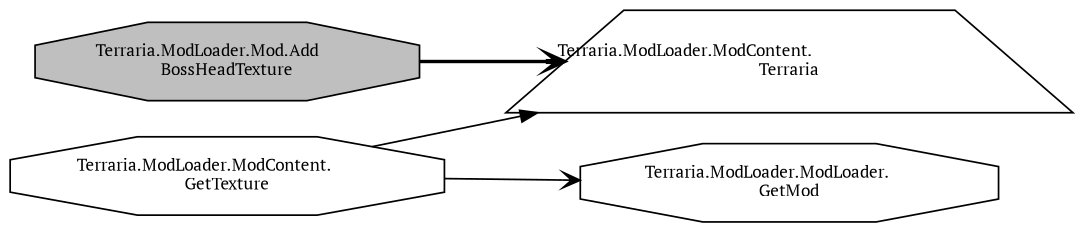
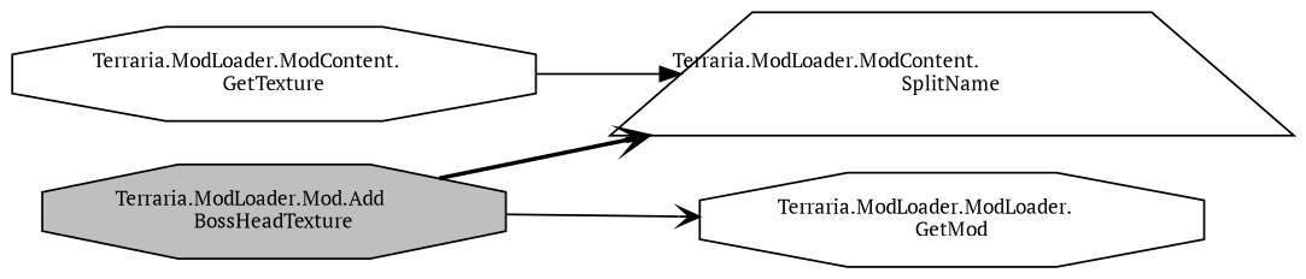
  digraph {
    fontname="PT Serif"
    rankdir=LR
    node [color=black fillcolor=white fontname="PT Serif" fontsize=10 shape=octagon style=filled]
    edge [arrowhead=vee color=black fontname="PT Serif" fontsize=10 labelfontname=Helvetica labelfontsize=10 style=solid]
    n1 [fillcolor=grey75 fontcolor=black height=0.2 label="Terraria.ModLoader.Mod.Add\lBossHeadTexture" width=0.4]
-   n2 [height=0.2 label="Terraria.ModLoader.ModContent.\lTerraria" shape=trapezium width=0.4]
+   n2 [height=0.2 label="Terraria.ModLoader.ModContent.\lSplitName" shape=trapezium width=0.4]
    n3 [height=0.2 label="Terraria.ModLoader.ModContent.\lGetTexture" width=0.4]
    n4 [height=0.2 label="Terraria.ModLoader.ModLoader.\lGetMod" width=0.4]
    n1 -> n2 [style=bold]
    n3 -> n2 [arrowhead=normal]
-   n3 -> n4
+   n1 -> n4
  }
